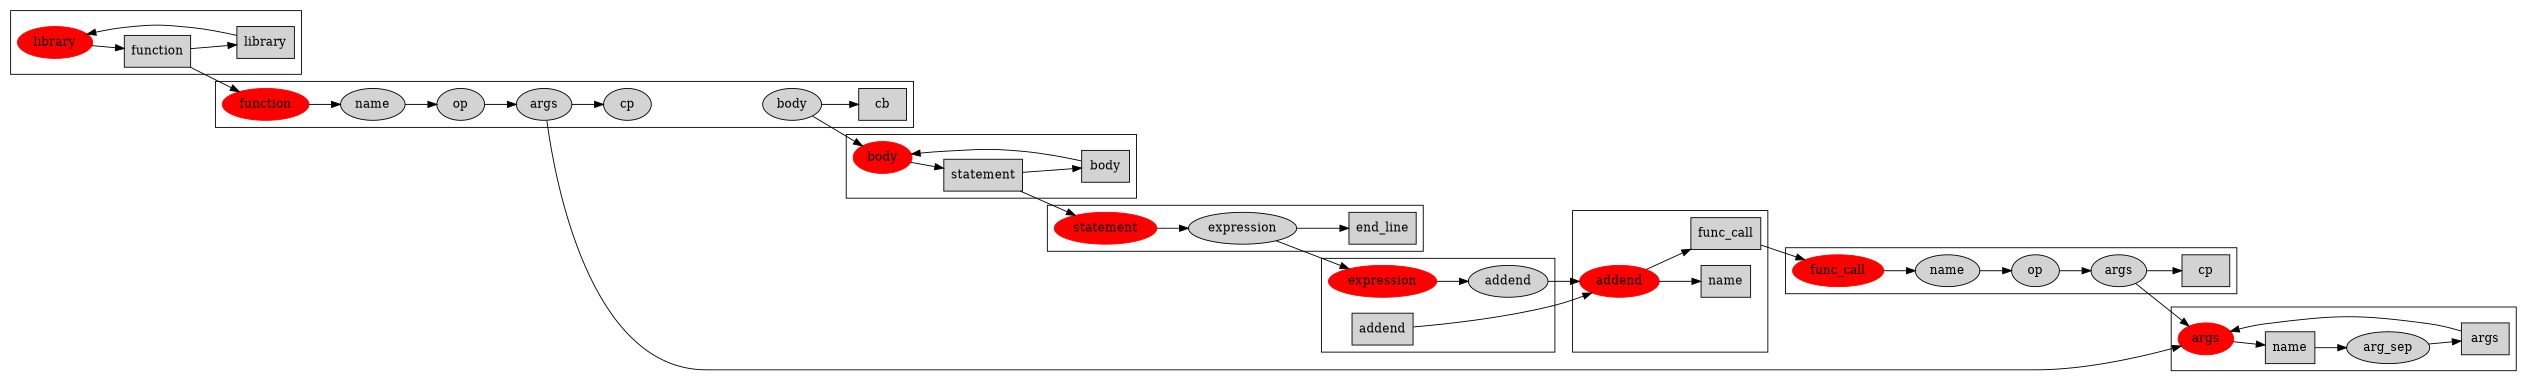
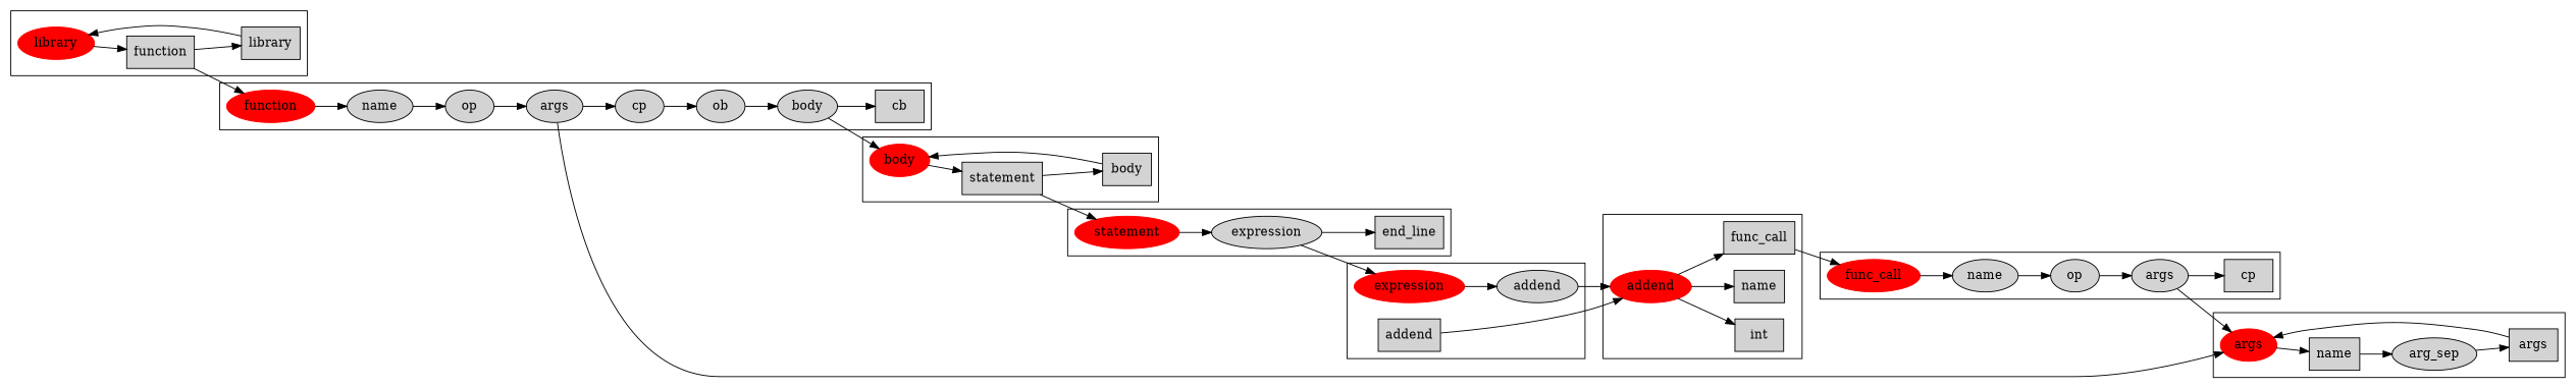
  digraph {
    rankdir=LR
    node [style=filled shape=box]
    function [color=red shape=""]
    n2 [label=name shape=ellipse]
    n3 [label=op shape=ellipse]
    n4 [label=args shape=ellipse]
    n5 [label=cp shape=ellipse]
+   n6 [label=ob shape=ellipse]
    n7 [label=body shape=ellipse]
    n8 [label=cb]
    body [color=red shape=""]
    n10 [label=statement]
    n11 [label=body]
    addend [color=red shape=""]
+   n13 [label=int]
    n14 [label=name]
    n15 [label=func_call]
    func_call [color=red shape=""]
    n17 [label=name shape=ellipse]
    n18 [label=op shape=ellipse]
    n19 [label=args shape=ellipse]
    n20 [label=cp]
    library [color=red shape=""]
    n22 [label=function]
    n23 [label=library]
    statement [color=red shape=""]
    n25 [label=expression shape=ellipse]
    n26 [label=end_line]
    expression [color=red shape=""]
    n28 [label=addend shape=ellipse]
    n29 [label=addend]
    args [color=red shape=""]
    n31 [label=name]
    n32 [label=arg_sep shape=ellipse]
    n33 [label=args]
    subgraph cluster_1 {
      function
      n2
      n3
      n4
      n5
+     n6
      n7
      n8
    }
    subgraph cluster_2 {
      body
      n10
      n11
    }
    subgraph cluster_3 {
      addend
+     n13
      n14
      n15
    }
    subgraph cluster_4 {
      func_call
      n17
      n18
      n19
      n20
    }
    subgraph cluster_5 {
      library
      n22
      n23
    }
    subgraph cluster_6 {
      statement
      n25
      n26
    }
    subgraph cluster_7 {
      expression
      n28
      n29
    }
    subgraph cluster_8 {
      args
      n31
      n32
      n33
    }
    function -> n2
    n2 -> n3
    n3 -> n4
    n4 -> n5
    n4 -> args
+   n5 -> n6
+   n6 -> n7
    n7 -> n8
    n7 -> body
    body -> n10
    n10 -> n11
    n10 -> statement
    n11 -> body
+   addend -> n13
    addend -> n14
    addend -> n15
    n15 -> func_call
    func_call -> n17
    n17 -> n18
    n18 -> n19
    n19 -> n20
    n19 -> args
    library -> n22
    n22 -> function
    n22 -> n23
    n23 -> library
    statement -> n25
    n25 -> n26
    n25 -> expression
    expression -> n28
    n28 -> addend
    n29 -> addend
    args -> n31
    n31 -> n32
    n32 -> n33
    n33 -> args
  }
